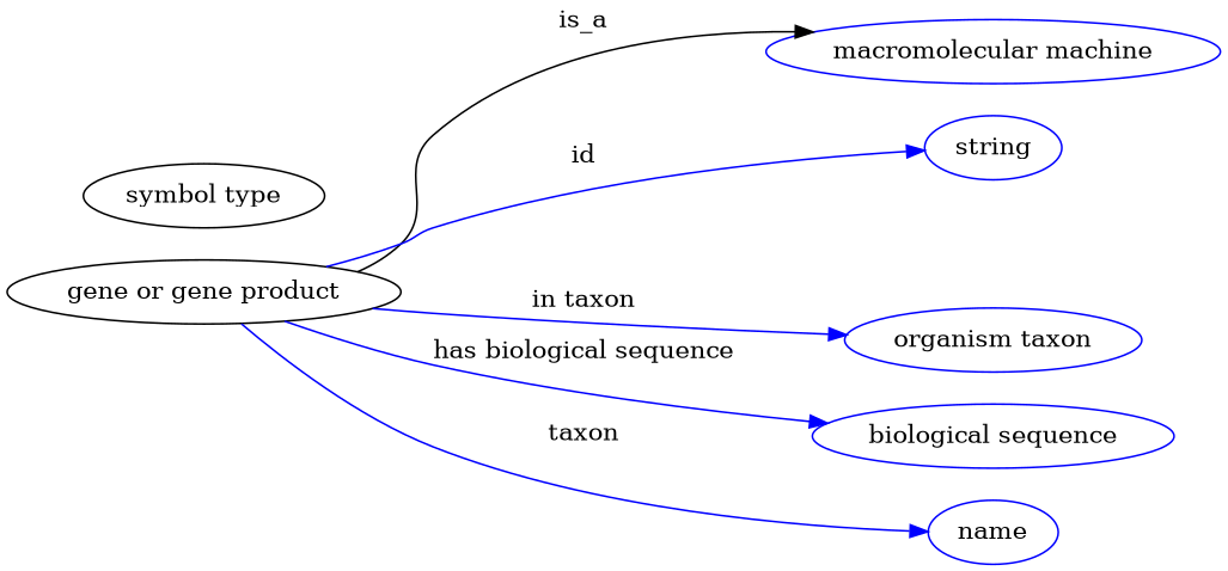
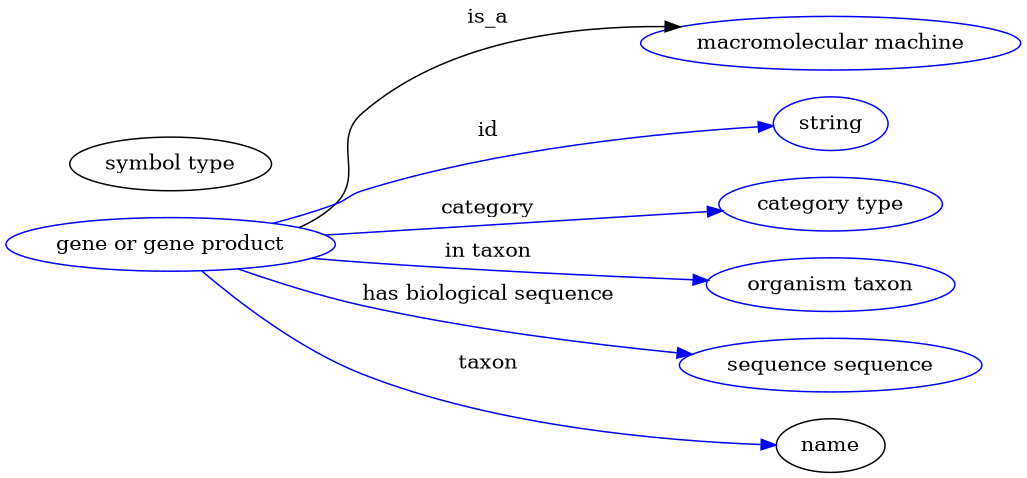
  digraph {
    rankdir=LR
    node [color=blue]
    edge [color=blue style=solid]
-   n1 [height=0.5 label="gene or gene product" width=2.3651 color=""]
+   n1 [height=0.5 label="gene or gene product" width=2.3651]
    "macromolecular machine" [height=0.5 width=2.8164]
    n3 [height=0.5 label=string width=0.84854]
+   n4 [height=0.5 label="category type" width=1.6249]
    n5 [height=0.5 label="organism taxon" width=1.8234]
-   n6 [height=0.5 label="biological sequence" width=2.2387]
-   name [height=0.5 width=0.84854]
+   n6 [height=0.5 label="sequence sequence" width=2.2387]
+   name [height=0.5 width=0.84854 color=""]
    n8 [color=black height=0.5 label="symbol type" width=1.5165]
    n1 -> "macromolecular machine" [label=is_a color="" style=""]
    n1 -> n3 [label=id]
+   n1 -> n4 [label=category]
    n1 -> n5 [label="in taxon"]
    n1 -> n6 [label="has biological sequence"]
    n1 -> name [label=taxon]
  }
